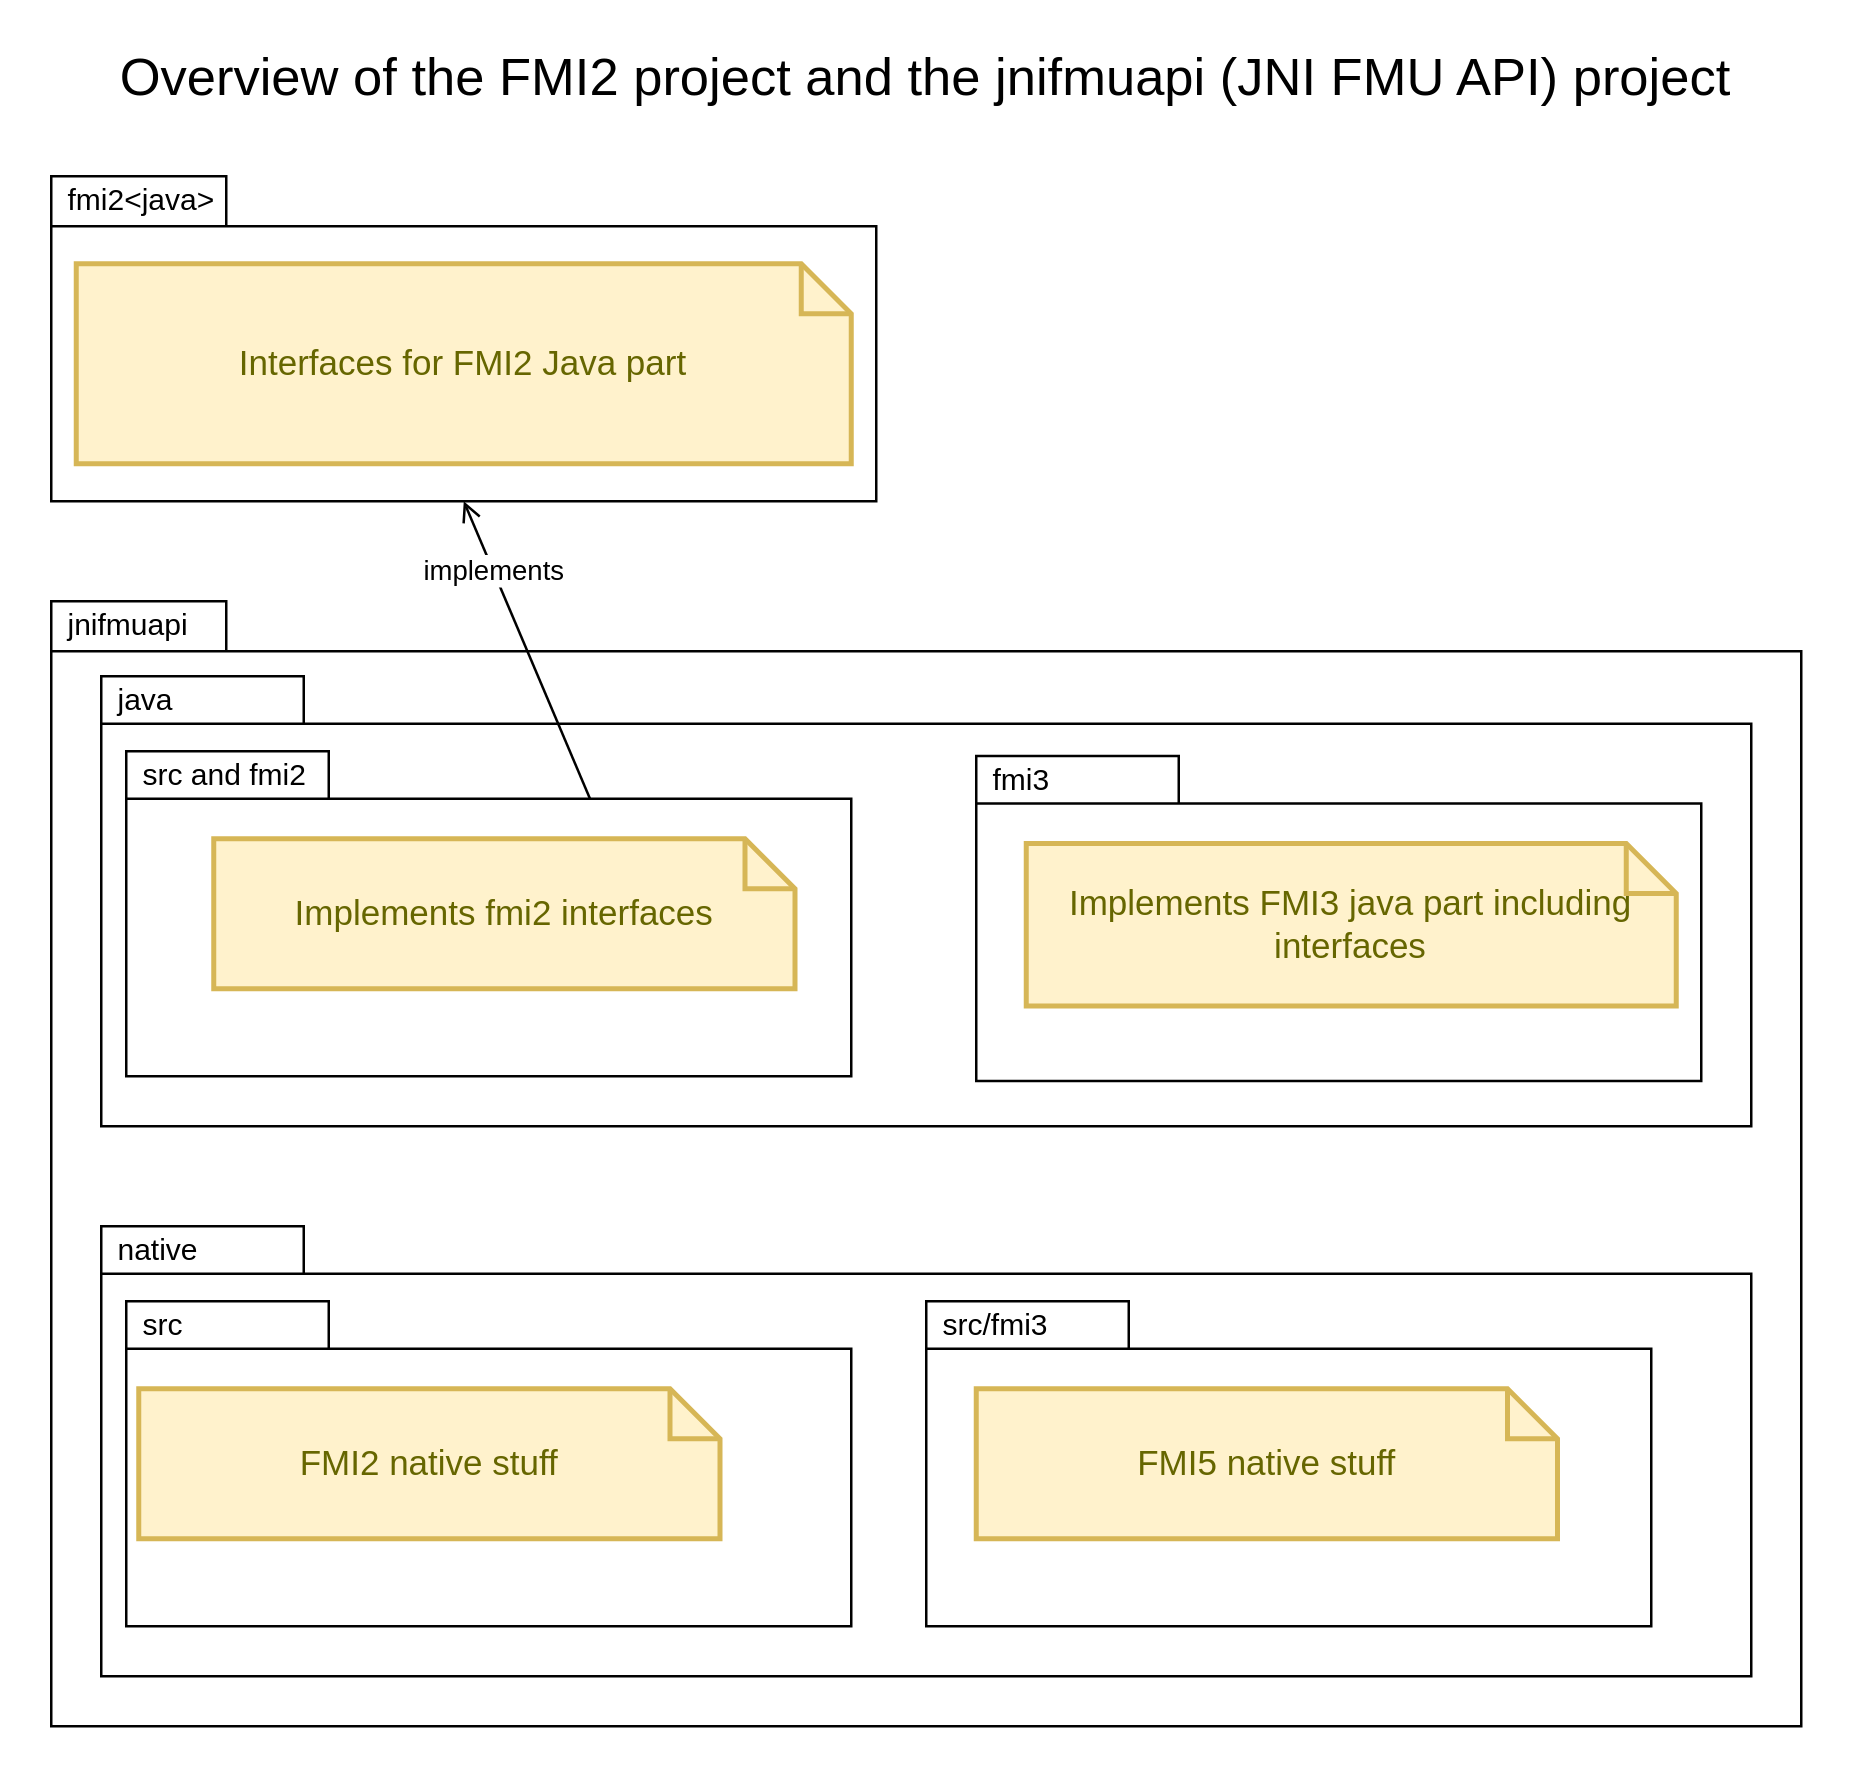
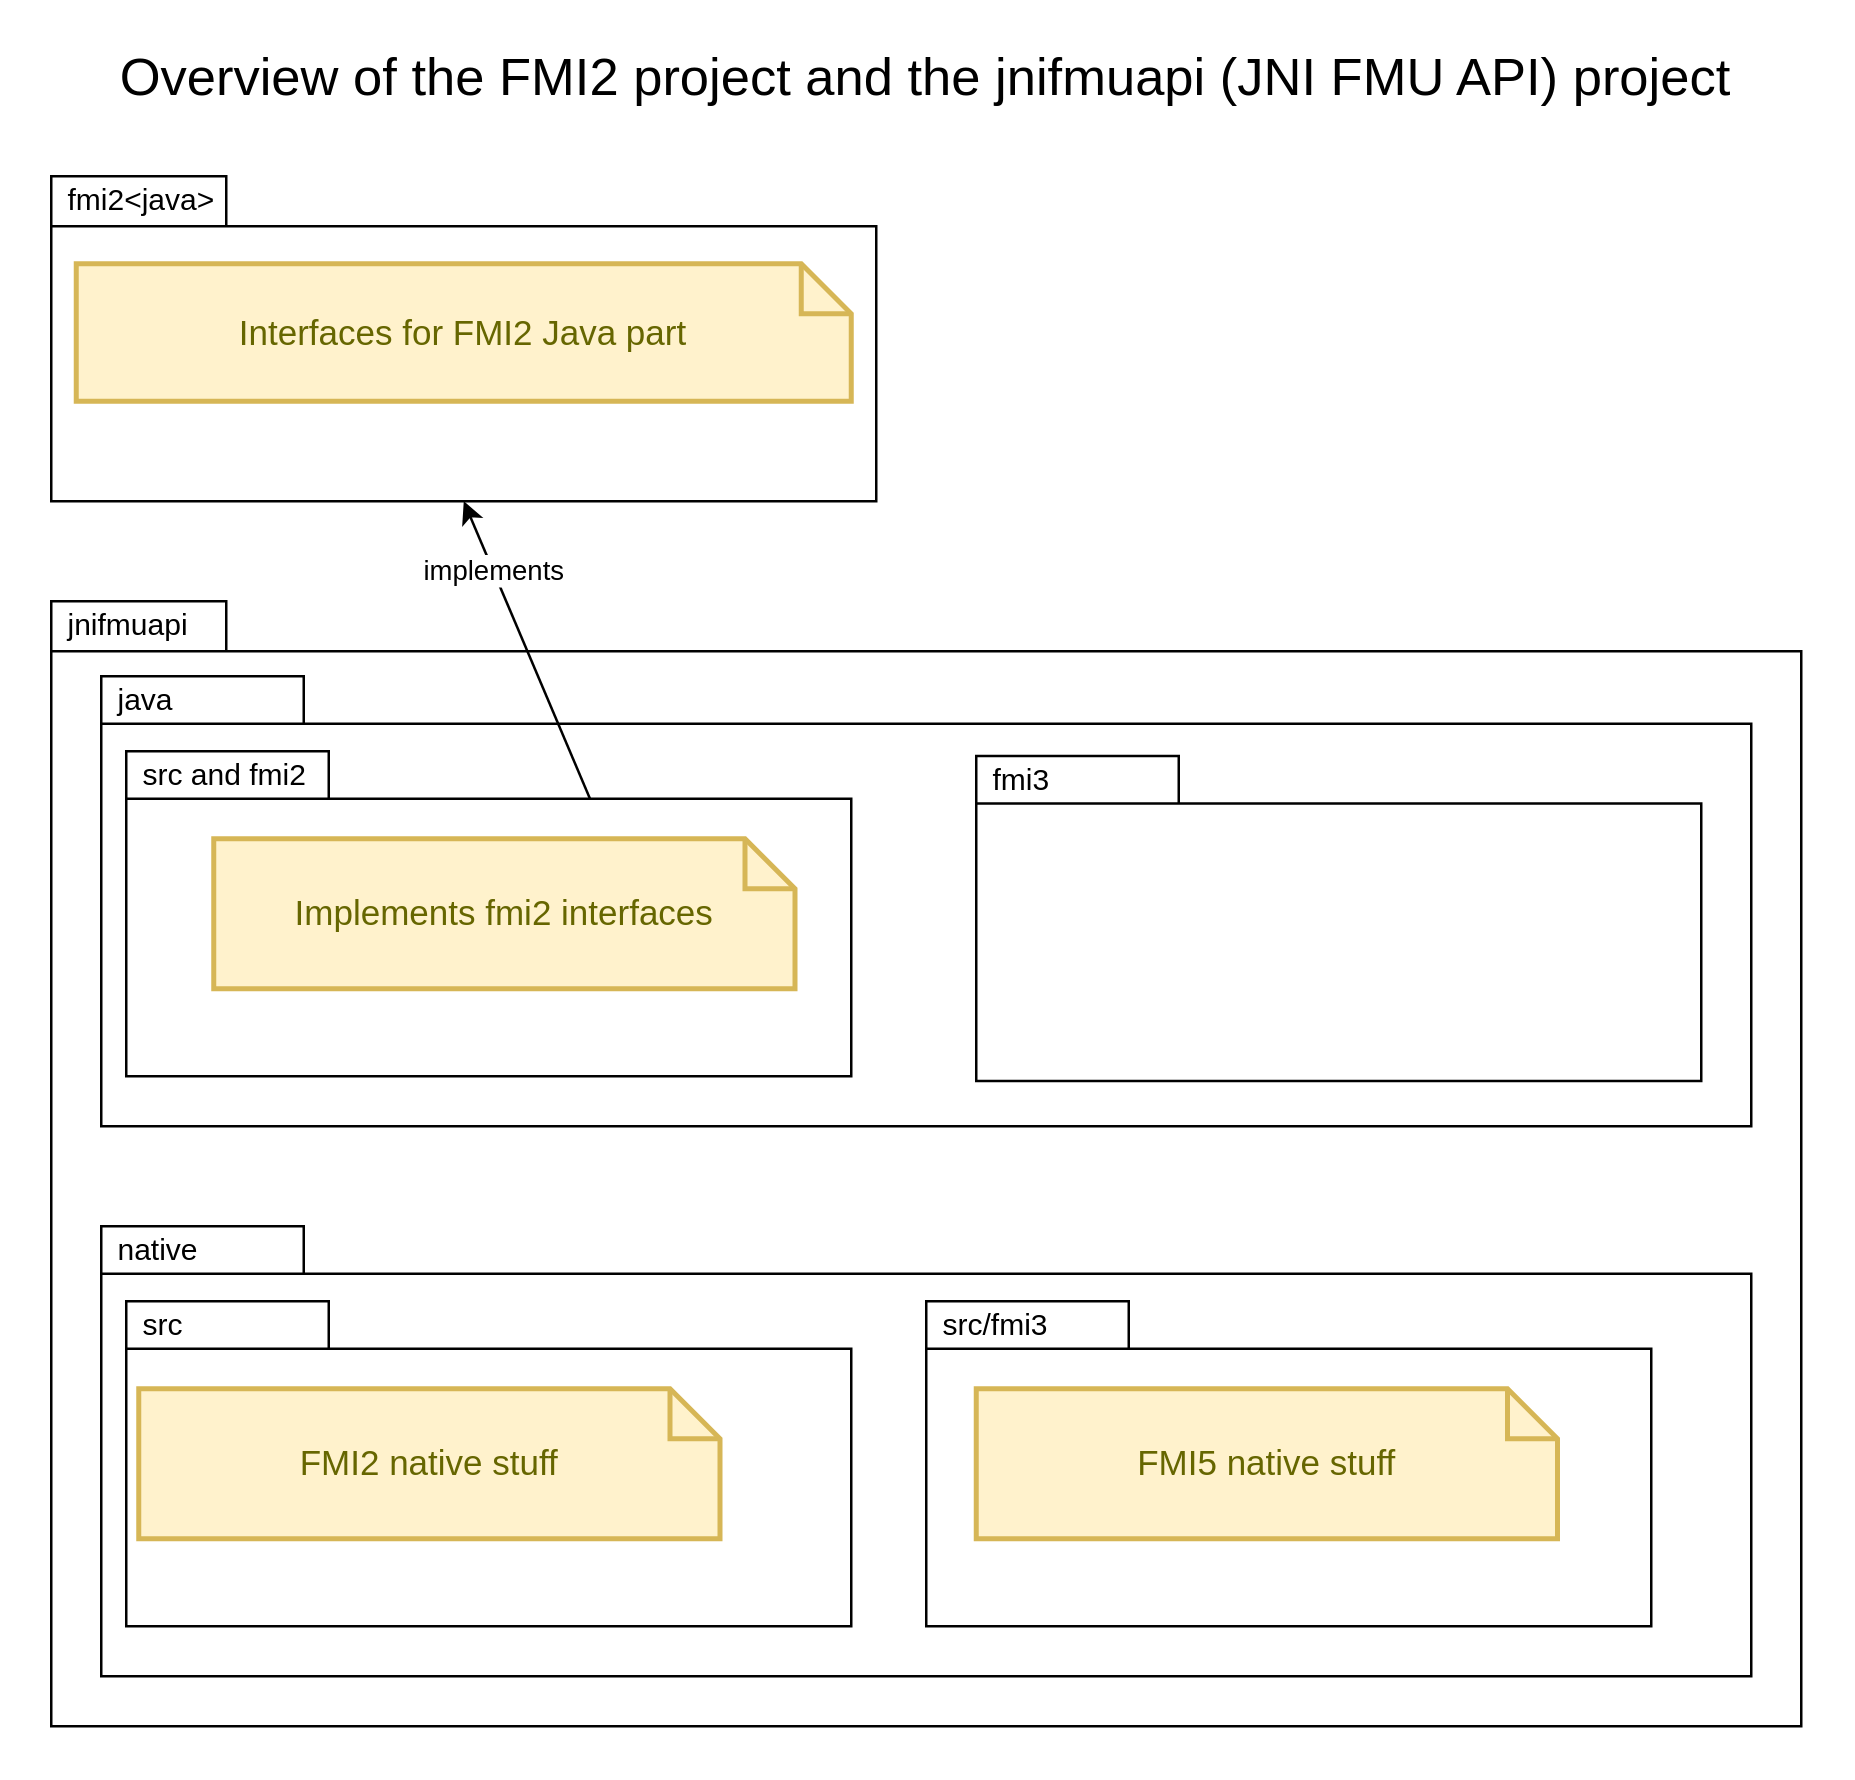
  <mxCell id="0" />
  <mxCell id="1" parent="0" />
  <mxCell id="2" value="fmi2&amp;lt;java&amp;gt;" style="shape=folder;xSize=90;align=left;spacingLeft=10;align=left;verticalAlign=top;spacingLeft=5;spacingTop=-4;tabWidth=70;tabHeight=20;tabPosition=left;html=1;strokeWidth=1;recursiveResize=0;" vertex="1" parent="1"><mxGeometry x="20" y="70" width="330" height="130" as="geometry" /></mxCell>
- <mxCell id="3" value="Interfaces for FMI2 Java part" style="shape=note;strokeWidth=2;fontSize=14;size=20;whiteSpace=wrap;html=1;fillColor=#fff2cc;strokeColor=#d6b656;fontColor=#666600;" vertex="1" parent="1"><mxGeometry x="30" y="105" width="310" height="80" as="geometry" /></mxCell>
+ <mxCell id="3" value="Interfaces for FMI2 Java part" style="shape=note;strokeWidth=2;fontSize=14;size=20;whiteSpace=wrap;html=1;fillColor=#fff2cc;strokeColor=#d6b656;fontColor=#666600;" vertex="1" parent="1"><mxGeometry x="30" y="105" width="310" height="55" as="geometry" /></mxCell>
  <mxCell id="4" value="jnifmuapi&lt;br&gt;" style="shape=folder;xSize=90;align=left;spacingLeft=10;align=left;verticalAlign=top;spacingLeft=5;spacingTop=-4;tabWidth=70;tabHeight=20;tabPosition=left;html=1;strokeWidth=1;recursiveResize=0;" vertex="1" parent="1"><mxGeometry x="20" y="240" width="700" height="450" as="geometry" /></mxCell>
  <mxCell id="5" value="java" style="shape=folder;xSize=90;align=left;spacingLeft=10;align=left;verticalAlign=top;spacingLeft=5;spacingTop=-4;tabWidth=81;tabHeight=19;tabPosition=left;html=1;strokeWidth=1;recursiveResize=0;" vertex="1" parent="1"><mxGeometry x="40" y="270" width="660" height="180" as="geometry" /></mxCell>
  <mxCell id="6" value="" style="group" vertex="1" connectable="0" parent="1"><mxGeometry x="50" y="300" width="290" height="130" as="geometry" /></mxCell>
  <mxCell id="7" value="src and fmi2" style="shape=folder;xSize=90;align=left;spacingLeft=10;align=left;verticalAlign=top;spacingLeft=5;spacingTop=-4;tabWidth=81;tabHeight=19;tabPosition=left;html=1;strokeWidth=1;recursiveResize=0;" vertex="1" parent="6"><mxGeometry width="290" height="130" as="geometry" /></mxCell>
  <mxCell id="8" value="Implements fmi2 interfaces" style="shape=note;strokeWidth=2;fontSize=14;size=20;whiteSpace=wrap;html=1;fillColor=#fff2cc;strokeColor=#d6b656;fontColor=#666600;" vertex="1" parent="6"><mxGeometry x="35" y="35" width="232.5" height="60" as="geometry" /></mxCell>
- <mxCell id="9" style="rounded=0;orthogonalLoop=1;jettySize=auto;html=1;exitX=0;exitY=0;exitDx=185.5;exitDy=19;exitPerimeter=0;entryX=0.5;entryY=1;entryDx=0;entryDy=0;entryPerimeter=0;endArrow=open;" edge="1" parent="1" source="7" target="2"><mxGeometry relative="1" as="geometry" /></mxCell>
+ <mxCell id="9" style="rounded=0;orthogonalLoop=1;jettySize=auto;html=1;exitX=0;exitY=0;exitDx=185.5;exitDy=19;exitPerimeter=0;entryX=0.5;entryY=1;entryDx=0;entryDy=0;entryPerimeter=0;" edge="1" parent="1" source="7" target="2"><mxGeometry relative="1" as="geometry" /></mxCell>
  <mxCell id="10" value="implements" style="edgeLabel;html=1;align=center;verticalAlign=middle;resizable=0;points=[];" vertex="1" connectable="0" parent="9"><mxGeometry x="0.536" relative="1" as="geometry"><mxPoint as="offset" /></mxGeometry></mxCell>
  <mxCell id="11" value="" style="group" vertex="1" connectable="0" parent="1"><mxGeometry x="390" y="301.89" width="290" height="130" as="geometry" /></mxCell>
  <mxCell id="12" value="fmi3" style="shape=folder;xSize=90;align=left;spacingLeft=10;align=left;verticalAlign=top;spacingLeft=5;spacingTop=-4;tabWidth=81;tabHeight=19;tabPosition=left;html=1;strokeWidth=1;recursiveResize=0;" vertex="1" parent="11"><mxGeometry width="290" height="130" as="geometry" /></mxCell>
- <mxCell id="13" value="Implements FMI3 java part including interfaces" style="shape=note;strokeWidth=2;fontSize=14;size=20;whiteSpace=wrap;html=1;fillColor=#fff2cc;strokeColor=#d6b656;fontColor=#666600;" vertex="1" parent="11"><mxGeometry x="20" y="35" width="260" height="65" as="geometry" /></mxCell>
  <mxCell id="14" value="native" style="shape=folder;xSize=90;align=left;spacingLeft=10;align=left;verticalAlign=top;spacingLeft=5;spacingTop=-4;tabWidth=81;tabHeight=19;tabPosition=left;html=1;strokeWidth=1;recursiveResize=0;" vertex="1" parent="1"><mxGeometry x="40" y="490" width="660" height="180" as="geometry" /></mxCell>
  <mxCell id="15" value="" style="group" vertex="1" connectable="0" parent="1"><mxGeometry x="50" y="520" width="290" height="130" as="geometry" /></mxCell>
  <mxCell id="16" value="src" style="shape=folder;xSize=90;align=left;spacingLeft=10;align=left;verticalAlign=top;spacingLeft=5;spacingTop=-4;tabWidth=81;tabHeight=19;tabPosition=left;html=1;strokeWidth=1;recursiveResize=0;" vertex="1" parent="15"><mxGeometry width="290" height="130" as="geometry" /></mxCell>
  <mxCell id="17" value="FMI2 native stuff" style="shape=note;strokeWidth=2;fontSize=14;size=20;whiteSpace=wrap;html=1;fillColor=#fff2cc;strokeColor=#d6b656;fontColor=#666600;" vertex="1" parent="15"><mxGeometry x="5" y="35" width="232.5" height="60" as="geometry" /></mxCell>
  <mxCell id="18" value="" style="group" vertex="1" connectable="0" parent="1"><mxGeometry x="370" y="520" width="290" height="130" as="geometry" /></mxCell>
  <mxCell id="19" value="src/fmi3" style="shape=folder;xSize=90;align=left;spacingLeft=10;align=left;verticalAlign=top;spacingLeft=5;spacingTop=-4;tabWidth=81;tabHeight=19;tabPosition=left;html=1;strokeWidth=1;recursiveResize=0;" vertex="1" parent="18"><mxGeometry width="290" height="130" as="geometry" /></mxCell>
  <mxCell id="20" value="FMI5 native stuff" style="shape=note;strokeWidth=2;fontSize=14;size=20;whiteSpace=wrap;html=1;fillColor=#fff2cc;strokeColor=#d6b656;fontColor=#666600;" vertex="1" parent="18"><mxGeometry x="20" y="35" width="232.5" height="60" as="geometry" /></mxCell>
  <mxCell id="21" value="Overview of the FMI2 project and the jnifmuapi (JNI FMU API) project" style="text;html=1;strokeColor=none;fillColor=none;align=center;verticalAlign=middle;whiteSpace=wrap;rounded=0;fontSize=21;" vertex="1" parent="1"><mxGeometry x="20" y="20" width="700" height="20" as="geometry" /></mxCell>
